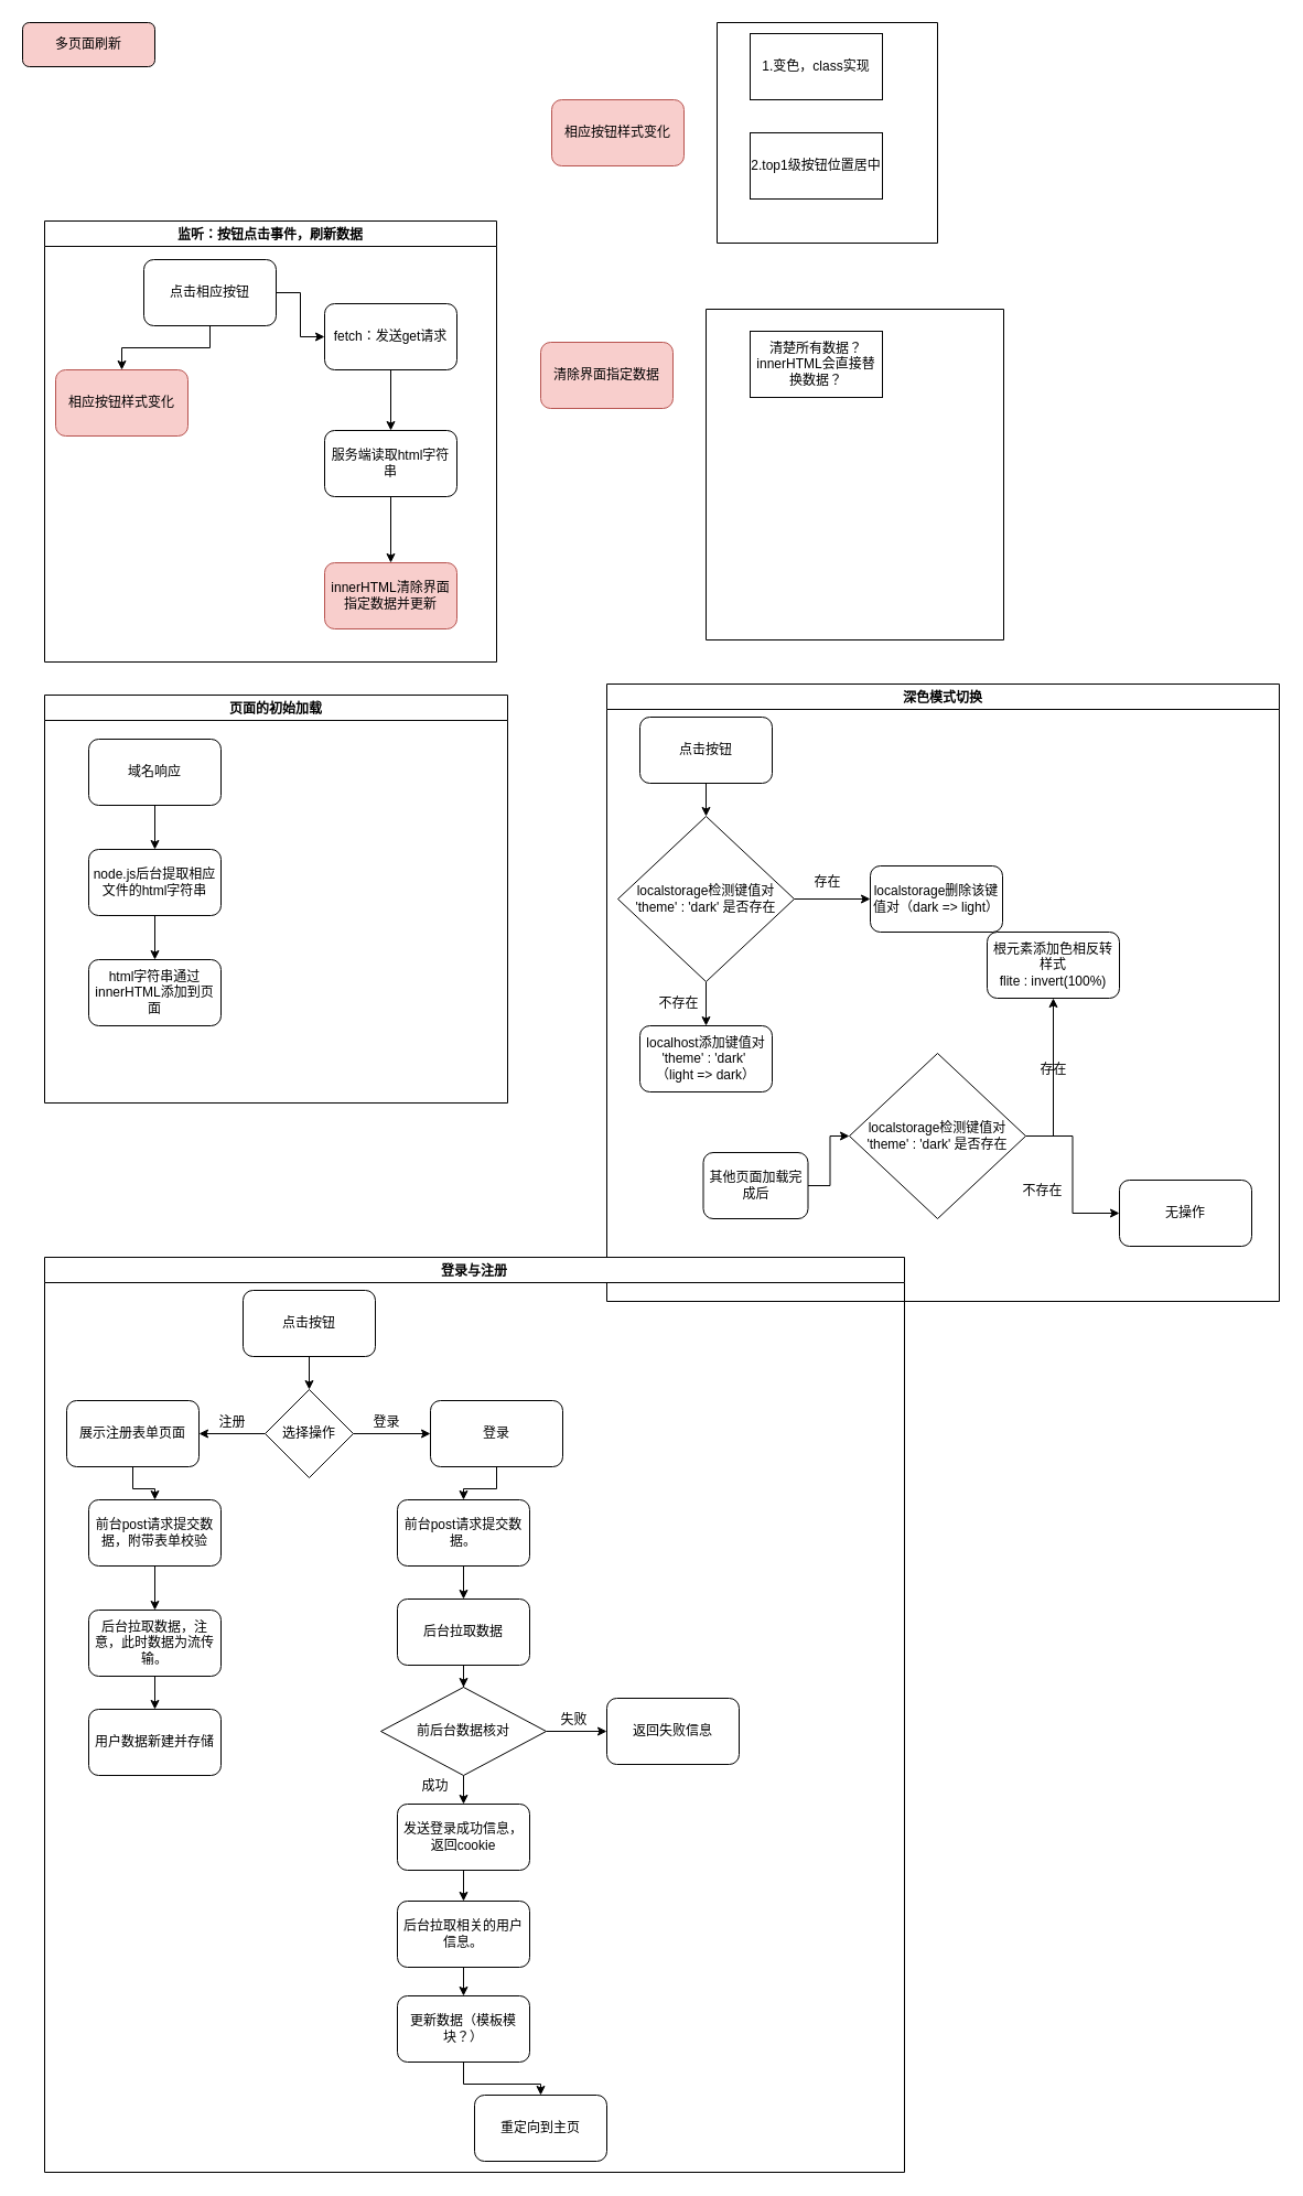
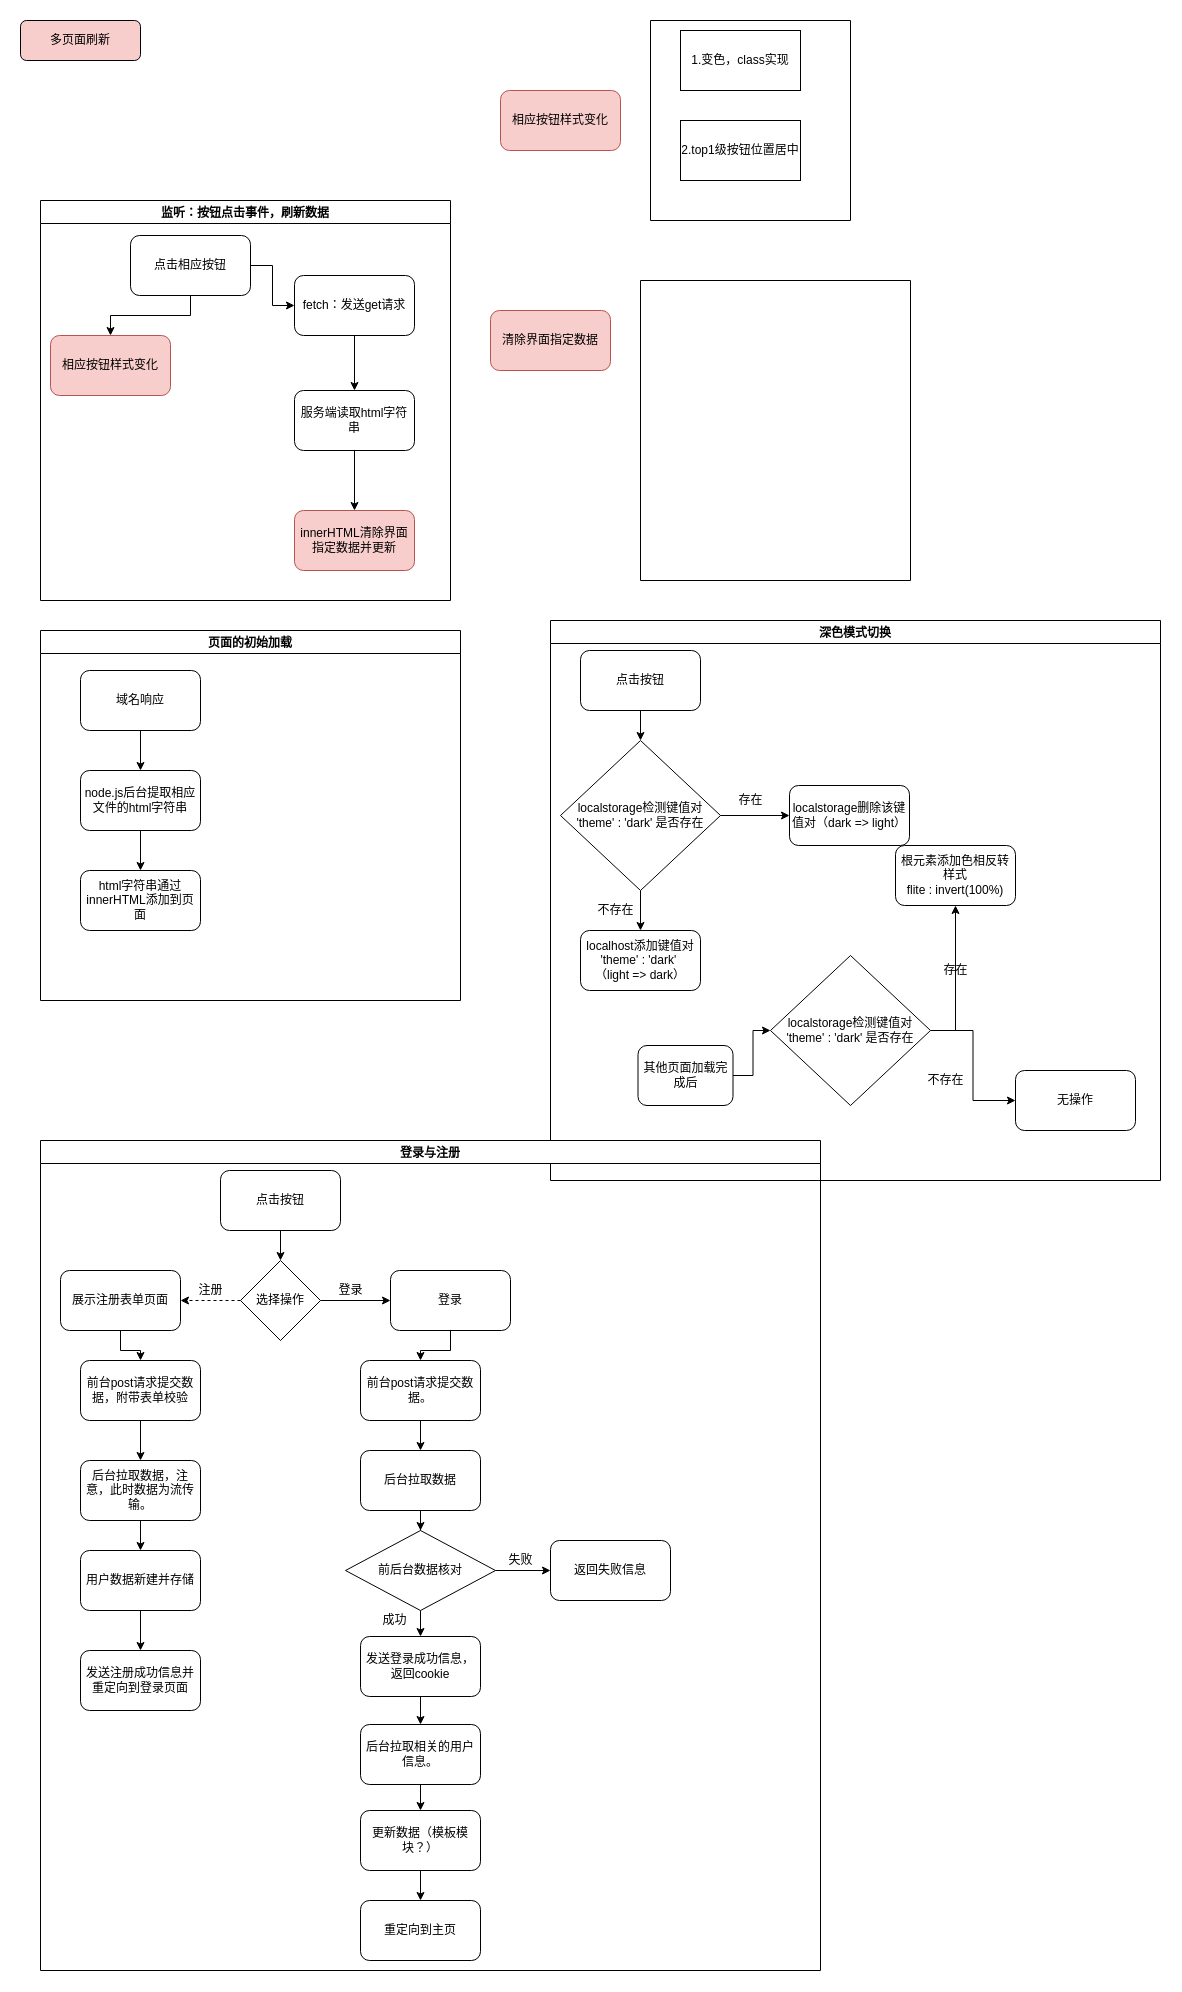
  <mxCell id="0" />
  <mxCell id="1" parent="0" />
  <mxCell id="2" value="多页面刷新" style="rounded=1;whiteSpace=wrap;html=1;fontSize=12;glass=0;strokeWidth=1;shadow=0;fillColor=#f8cecc;" parent="1" vertex="1"><mxGeometry x="20" y="20" width="120" height="40" as="geometry" /></mxCell>
  <mxCell id="3" value="监听：按钮点击事件，刷新数据" style="swimlane;" parent="1" vertex="1"><mxGeometry x="40" y="200" width="410" height="400" as="geometry" /></mxCell>
  <mxCell id="4" value="" style="edgeStyle=orthogonalEdgeStyle;rounded=0;orthogonalLoop=1;jettySize=auto;html=1;" parent="3" source="5" target="10" edge="1"><mxGeometry relative="1" as="geometry" /></mxCell>
  <mxCell id="5" value="点击相应按钮" style="rounded=1;whiteSpace=wrap;html=1;" parent="3" vertex="1"><mxGeometry x="90" y="35" width="120" height="60" as="geometry" /></mxCell>
  <mxCell id="6" value="innerHTML清除界面指定数据并更新" style="whiteSpace=wrap;html=1;rounded=1;fillColor=#f8cecc;strokeColor=#b85450;" parent="3" vertex="1"><mxGeometry x="254" y="310" width="120" height="60" as="geometry" /></mxCell>
  <mxCell id="7" value="" style="edgeStyle=orthogonalEdgeStyle;rounded=0;orthogonalLoop=1;jettySize=auto;html=1;entryX=0.5;entryY=0;entryDx=0;entryDy=0;" parent="3" source="11" target="6" edge="1"><mxGeometry relative="1" as="geometry"><mxPoint x="210" y="260" as="sourcePoint" /><Array as="points" /></mxGeometry></mxCell>
  <mxCell id="8" value="相应按钮样式变化" style="whiteSpace=wrap;html=1;rounded=1;fillColor=#f8cecc;strokeColor=#b85450;" parent="3" vertex="1"><mxGeometry x="10" y="135" width="120" height="60" as="geometry" /></mxCell>
  <mxCell id="9" value="" style="edgeStyle=orthogonalEdgeStyle;rounded=0;orthogonalLoop=1;jettySize=auto;html=1;" parent="3" source="5" target="8" edge="1"><mxGeometry relative="1" as="geometry" /></mxCell>
  <mxCell id="10" value="fetch：发送get请求" style="whiteSpace=wrap;html=1;rounded=1;" parent="3" vertex="1"><mxGeometry x="254" y="75" width="120" height="60" as="geometry" /></mxCell>
  <mxCell id="11" value="服务端读取html字符串" style="whiteSpace=wrap;html=1;rounded=1;" parent="3" vertex="1"><mxGeometry x="254" y="190" width="120" height="60" as="geometry" /></mxCell>
  <mxCell id="12" value="" style="edgeStyle=orthogonalEdgeStyle;rounded=0;orthogonalLoop=1;jettySize=auto;html=1;" parent="3" source="10" target="11" edge="1"><mxGeometry relative="1" as="geometry" /></mxCell>
  <mxCell id="13" value="相应按钮样式变化" style="whiteSpace=wrap;html=1;rounded=1;fillColor=#f8cecc;strokeColor=#b85450;" parent="1" vertex="1"><mxGeometry x="500" y="90" width="120" height="60" as="geometry" /></mxCell>
  <mxCell id="14" value="" style="swimlane;startSize=0;" parent="1" vertex="1"><mxGeometry x="650" y="20" width="200" height="200" as="geometry" /></mxCell>
  <mxCell id="15" value="1.变色，class实现" style="whiteSpace=wrap;html=1;" parent="14" vertex="1"><mxGeometry x="30" y="10" width="120" height="60" as="geometry" /></mxCell>
  <mxCell id="16" value="2.top1级按钮位置居中" style="rounded=0;whiteSpace=wrap;html=1;" parent="14" vertex="1"><mxGeometry x="30" y="100" width="120" height="60" as="geometry" /></mxCell>
  <mxCell id="17" value="清除界面指定数据" style="whiteSpace=wrap;html=1;rounded=1;fillColor=#f8cecc;strokeColor=#b85450;" parent="1" vertex="1"><mxGeometry x="490" y="310" width="120" height="60" as="geometry" /></mxCell>
  <mxCell id="18" value="" style="swimlane;startSize=0;" parent="1" vertex="1"><mxGeometry x="640" y="280" width="270" height="300" as="geometry" /></mxCell>
- <mxCell id="19" value="清楚所有数据？innerHTML会直接替换数据？" style="rounded=0;whiteSpace=wrap;html=1;" parent="18" vertex="1"><mxGeometry x="40" y="20" width="120" height="60" as="geometry" /></mxCell>
  <mxCell id="20" value="页面的初始加载" style="swimlane;" parent="1" vertex="1"><mxGeometry x="40" y="630" width="420" height="370" as="geometry" /></mxCell>
  <mxCell id="21" value="域名响应" style="rounded=1;whiteSpace=wrap;html=1;" parent="20" vertex="1"><mxGeometry x="40" y="40" width="120" height="60" as="geometry" /></mxCell>
  <mxCell id="22" value="" style="edgeStyle=orthogonalEdgeStyle;rounded=0;orthogonalLoop=1;jettySize=auto;html=1;" parent="20" source="23" target="25" edge="1"><mxGeometry relative="1" as="geometry" /></mxCell>
  <mxCell id="23" value="node.js后台提取相应文件的html字符串" style="whiteSpace=wrap;html=1;rounded=1;" parent="20" vertex="1"><mxGeometry x="40" y="140" width="120" height="60" as="geometry" /></mxCell>
  <mxCell id="24" value="" style="edgeStyle=orthogonalEdgeStyle;rounded=0;orthogonalLoop=1;jettySize=auto;html=1;" parent="20" source="21" target="23" edge="1"><mxGeometry relative="1" as="geometry" /></mxCell>
  <mxCell id="25" value="html字符串通过innerHTML添加到页面" style="whiteSpace=wrap;html=1;rounded=1;" parent="20" vertex="1"><mxGeometry x="40" y="240" width="120" height="60" as="geometry" /></mxCell>
  <mxCell id="26" value="深色模式切换" style="swimlane;" parent="1" vertex="1"><mxGeometry x="550" y="620" width="610" height="560" as="geometry"><mxRectangle x="660" y="640" width="100" height="23" as="alternateBounds" /></mxGeometry></mxCell>
  <mxCell id="27" style="edgeStyle=orthogonalEdgeStyle;rounded=0;orthogonalLoop=1;jettySize=auto;html=1;" parent="26" source="28" target="30" edge="1"><mxGeometry relative="1" as="geometry" /></mxCell>
  <mxCell id="28" value="点击按钮" style="rounded=1;whiteSpace=wrap;html=1;" parent="26" vertex="1"><mxGeometry x="30" y="30" width="120" height="60" as="geometry" /></mxCell>
  <mxCell id="29" style="edgeStyle=orthogonalEdgeStyle;rounded=0;orthogonalLoop=1;jettySize=auto;html=1;exitX=0.5;exitY=1;exitDx=0;exitDy=0;" parent="26" source="30" target="34" edge="1"><mxGeometry relative="1" as="geometry" /></mxCell>
  <mxCell id="30" value="&lt;span&gt;localstorage检测键值对 'theme' : 'dark' 是否存在&lt;/span&gt;" style="rhombus;whiteSpace=wrap;html=1;" parent="26" vertex="1"><mxGeometry x="10" y="120" width="160" height="150" as="geometry" /></mxCell>
  <mxCell id="31" value="localstorage删除该键值对（dark =&amp;gt; light）" style="rounded=1;whiteSpace=wrap;html=1;" parent="26" vertex="1"><mxGeometry x="239" y="165" width="120" height="60" as="geometry" /></mxCell>
  <mxCell id="32" style="edgeStyle=orthogonalEdgeStyle;rounded=0;orthogonalLoop=1;jettySize=auto;html=1;" parent="26" source="30" target="31" edge="1"><mxGeometry relative="1" as="geometry"><mxPoint x="280" y="195" as="targetPoint" /></mxGeometry></mxCell>
  <mxCell id="33" value="存在" style="text;html=1;align=center;verticalAlign=middle;resizable=0;points=[];autosize=1;strokeColor=none;fillColor=none;" parent="26" vertex="1"><mxGeometry x="180" y="170" width="40" height="20" as="geometry" /></mxCell>
  <mxCell id="34" value="localhost添加键值对 'theme' : 'dark'&amp;nbsp;&lt;br&gt;（light =&amp;gt; dark）" style="rounded=1;whiteSpace=wrap;html=1;" parent="26" vertex="1"><mxGeometry x="30" y="310" width="120" height="60" as="geometry" /></mxCell>
  <mxCell id="35" value="不存在" style="text;html=1;align=center;verticalAlign=middle;resizable=0;points=[];autosize=1;strokeColor=none;fillColor=none;" parent="26" vertex="1"><mxGeometry x="40" y="280" width="50" height="20" as="geometry" /></mxCell>
  <mxCell id="36" style="edgeStyle=orthogonalEdgeStyle;rounded=0;orthogonalLoop=1;jettySize=auto;html=1;" parent="26" source="37" target="40" edge="1"><mxGeometry relative="1" as="geometry" /></mxCell>
  <mxCell id="37" value="其他页面加载完成后" style="rounded=1;whiteSpace=wrap;html=1;" parent="26" vertex="1"><mxGeometry x="87.5" y="425" width="95" height="60" as="geometry" /></mxCell>
  <mxCell id="38" style="edgeStyle=orthogonalEdgeStyle;rounded=0;orthogonalLoop=1;jettySize=auto;html=1;exitX=1;exitY=0.5;exitDx=0;exitDy=0;" parent="26" source="40" target="41" edge="1"><mxGeometry relative="1" as="geometry" /></mxCell>
  <mxCell id="39" style="edgeStyle=orthogonalEdgeStyle;rounded=0;orthogonalLoop=1;jettySize=auto;html=1;" parent="26" source="40" target="43" edge="1"><mxGeometry relative="1" as="geometry" /></mxCell>
  <mxCell id="40" value="&lt;span&gt;localstorage检测键值对 'theme' : 'dark' 是否存在&lt;/span&gt;" style="rhombus;whiteSpace=wrap;html=1;" parent="26" vertex="1"><mxGeometry x="220" y="335" width="160" height="150" as="geometry" /></mxCell>
  <mxCell id="41" value="根元素添加色相反转样式&lt;br&gt;flite : invert(100%)" style="rounded=1;whiteSpace=wrap;html=1;" parent="26" vertex="1"><mxGeometry x="345" y="225" width="120" height="60" as="geometry" /></mxCell>
  <mxCell id="42" value="存在" style="text;html=1;align=center;verticalAlign=middle;resizable=0;points=[];autosize=1;strokeColor=none;fillColor=none;" parent="26" vertex="1"><mxGeometry x="385" y="340" width="40" height="20" as="geometry" /></mxCell>
  <mxCell id="43" value="无操作" style="rounded=1;whiteSpace=wrap;html=1;" parent="26" vertex="1"><mxGeometry x="465" y="450" width="120" height="60" as="geometry" /></mxCell>
  <mxCell id="44" value="不存在" style="text;html=1;align=center;verticalAlign=middle;resizable=0;points=[];autosize=1;strokeColor=none;fillColor=none;" parent="26" vertex="1"><mxGeometry x="370" y="450" width="50" height="20" as="geometry" /></mxCell>
  <mxCell id="45" value="登录与注册" style="swimlane;" vertex="1" parent="1"><mxGeometry x="40" y="1140" width="780" height="830" as="geometry" /></mxCell>
  <mxCell id="46" value="点击按钮" style="rounded=1;whiteSpace=wrap;html=1;" vertex="1" parent="45"><mxGeometry x="180" y="30" width="120" height="60" as="geometry" /></mxCell>
  <mxCell id="47" style="edgeStyle=orthogonalEdgeStyle;rounded=0;orthogonalLoop=1;jettySize=auto;html=1;" edge="1" parent="45" source="48" target="57"><mxGeometry relative="1" as="geometry" /></mxCell>
  <mxCell id="48" value="展示注册表单页面" style="rounded=1;whiteSpace=wrap;html=1;" vertex="1" parent="45"><mxGeometry x="20" y="130" width="120" height="60" as="geometry" /></mxCell>
- <mxCell id="49" style="edgeStyle=orthogonalEdgeStyle;rounded=0;orthogonalLoop=1;jettySize=auto;html=1;" edge="1" parent="45" source="51" target="48"><mxGeometry relative="1" as="geometry" /></mxCell>
+ <mxCell id="49" style="edgeStyle=orthogonalEdgeStyle;rounded=0;orthogonalLoop=1;jettySize=auto;html=1;dashed=1;" edge="1" parent="45" source="51" target="48"><mxGeometry relative="1" as="geometry" /></mxCell>
  <mxCell id="50" style="edgeStyle=orthogonalEdgeStyle;rounded=0;orthogonalLoop=1;jettySize=auto;html=1;" edge="1" parent="45" source="51" target="54"><mxGeometry relative="1" as="geometry" /></mxCell>
  <mxCell id="51" value="选择操作" style="rhombus;whiteSpace=wrap;html=1;" vertex="1" parent="45"><mxGeometry x="200" y="120" width="80" height="80" as="geometry" /></mxCell>
  <mxCell id="52" style="edgeStyle=orthogonalEdgeStyle;rounded=0;orthogonalLoop=1;jettySize=auto;html=1;" edge="1" parent="45" source="46" target="51"><mxGeometry relative="1" as="geometry" /></mxCell>
  <mxCell id="53" style="edgeStyle=orthogonalEdgeStyle;rounded=0;orthogonalLoop=1;jettySize=auto;html=1;exitX=0.5;exitY=1;exitDx=0;exitDy=0;" edge="1" parent="45" source="54" target="59"><mxGeometry relative="1" as="geometry" /></mxCell>
  <mxCell id="54" value="登录" style="rounded=1;whiteSpace=wrap;html=1;" vertex="1" parent="45"><mxGeometry x="350" y="130" width="120" height="60" as="geometry" /></mxCell>
  <mxCell id="55" value="登录" style="text;html=1;align=center;verticalAlign=middle;resizable=0;points=[];autosize=1;strokeColor=none;fillColor=none;" vertex="1" parent="45"><mxGeometry x="290" y="140" width="40" height="20" as="geometry" /></mxCell>
  <mxCell id="56" style="edgeStyle=orthogonalEdgeStyle;rounded=0;orthogonalLoop=1;jettySize=auto;html=1;" edge="1" parent="45" source="57" target="61"><mxGeometry relative="1" as="geometry" /></mxCell>
  <mxCell id="57" value="前台post请求提交数据，附带表单校验" style="rounded=1;whiteSpace=wrap;html=1;" vertex="1" parent="45"><mxGeometry x="40" y="220" width="120" height="60" as="geometry" /></mxCell>
  <mxCell id="58" style="edgeStyle=orthogonalEdgeStyle;rounded=0;orthogonalLoop=1;jettySize=auto;html=1;exitX=0.5;exitY=1;exitDx=0;exitDy=0;" edge="1" parent="45" source="59" target="66"><mxGeometry relative="1" as="geometry" /></mxCell>
  <mxCell id="59" value="前台post请求提交数据。" style="rounded=1;whiteSpace=wrap;html=1;" vertex="1" parent="45"><mxGeometry x="320" y="220" width="120" height="60" as="geometry" /></mxCell>
  <mxCell id="60" style="edgeStyle=orthogonalEdgeStyle;rounded=0;orthogonalLoop=1;jettySize=auto;html=1;" edge="1" parent="45" source="61" target="63"><mxGeometry relative="1" as="geometry" /></mxCell>
  <mxCell id="61" value="后台拉取数据，注意，此时数据为流传输。" style="rounded=1;whiteSpace=wrap;html=1;" vertex="1" parent="45"><mxGeometry x="40" y="320" width="120" height="60" as="geometry" /></mxCell>
+ <mxCell id="62" style="edgeStyle=orthogonalEdgeStyle;rounded=0;orthogonalLoop=1;jettySize=auto;html=1;exitX=0.5;exitY=1;exitDx=0;exitDy=0;" edge="1" parent="45" source="63" target="64"><mxGeometry relative="1" as="geometry" /></mxCell>
  <mxCell id="63" value="用户数据新建并存储" style="rounded=1;whiteSpace=wrap;html=1;" vertex="1" parent="45"><mxGeometry x="40" y="410" width="120" height="60" as="geometry" /></mxCell>
+ <mxCell id="64" value="发送注册成功信息并重定向到登录页面" style="rounded=1;whiteSpace=wrap;html=1;" vertex="1" parent="45"><mxGeometry x="40" y="510" width="120" height="60" as="geometry" /></mxCell>
  <mxCell id="65" style="edgeStyle=orthogonalEdgeStyle;rounded=0;orthogonalLoop=1;jettySize=auto;html=1;exitX=0.5;exitY=1;exitDx=0;exitDy=0;" edge="1" parent="45" source="66" target="69"><mxGeometry relative="1" as="geometry" /></mxCell>
  <mxCell id="66" value="后台拉取数据" style="rounded=1;whiteSpace=wrap;html=1;" vertex="1" parent="45"><mxGeometry x="320" y="310" width="120" height="60" as="geometry" /></mxCell>
  <mxCell id="67" style="edgeStyle=orthogonalEdgeStyle;rounded=0;orthogonalLoop=1;jettySize=auto;html=1;exitX=1;exitY=0.5;exitDx=0;exitDy=0;" edge="1" parent="45" source="69" target="70"><mxGeometry relative="1" as="geometry" /></mxCell>
  <mxCell id="68" style="edgeStyle=orthogonalEdgeStyle;rounded=0;orthogonalLoop=1;jettySize=auto;html=1;exitX=0.5;exitY=1;exitDx=0;exitDy=0;" edge="1" parent="45" source="69" target="72"><mxGeometry relative="1" as="geometry" /></mxCell>
  <mxCell id="69" value="前后台数据核对" style="rhombus;whiteSpace=wrap;html=1;" vertex="1" parent="45"><mxGeometry x="305" y="390" width="150" height="80" as="geometry" /></mxCell>
  <mxCell id="70" value="返回失败信息" style="rounded=1;whiteSpace=wrap;html=1;" vertex="1" parent="45"><mxGeometry x="510" y="400" width="120" height="60" as="geometry" /></mxCell>
  <mxCell id="71" style="edgeStyle=orthogonalEdgeStyle;rounded=0;orthogonalLoop=1;jettySize=auto;html=1;exitX=0.5;exitY=1;exitDx=0;exitDy=0;" edge="1" parent="45" source="72" target="74"><mxGeometry relative="1" as="geometry" /></mxCell>
  <mxCell id="72" value="发送登录成功信息，返回cookie" style="rounded=1;whiteSpace=wrap;html=1;" vertex="1" parent="45"><mxGeometry x="320" y="496" width="120" height="60" as="geometry" /></mxCell>
  <mxCell id="73" style="edgeStyle=orthogonalEdgeStyle;rounded=0;orthogonalLoop=1;jettySize=auto;html=1;exitX=0.5;exitY=1;exitDx=0;exitDy=0;" edge="1" parent="45" source="74" target="75"><mxGeometry relative="1" as="geometry" /></mxCell>
  <mxCell id="74" value="后台拉取相关的用户信息。" style="rounded=1;whiteSpace=wrap;html=1;" vertex="1" parent="45"><mxGeometry x="320" y="584" width="120" height="60" as="geometry" /></mxCell>
  <mxCell id="75" value="更新数据（模板模块？）" style="rounded=1;whiteSpace=wrap;html=1;" vertex="1" parent="45"><mxGeometry x="320" y="670" width="120" height="60" as="geometry" /></mxCell>
- <mxCell id="76" value="重定向到主页" style="whiteSpace=wrap;html=1;rounded=1;" vertex="1" parent="45"><mxGeometry x="390" y="760" width="120" height="60" as="geometry" /></mxCell>
+ <mxCell id="76" value="重定向到主页" style="whiteSpace=wrap;html=1;rounded=1;" vertex="1" parent="45"><mxGeometry x="320" y="760" width="120" height="60" as="geometry" /></mxCell>
  <mxCell id="77" value="" style="edgeStyle=orthogonalEdgeStyle;rounded=0;orthogonalLoop=1;jettySize=auto;html=1;" edge="1" parent="45" source="75" target="76"><mxGeometry relative="1" as="geometry" /></mxCell>
  <mxCell id="78" value="失败" style="text;html=1;align=center;verticalAlign=middle;resizable=0;points=[];autosize=1;strokeColor=none;fillColor=none;" vertex="1" parent="45"><mxGeometry x="460" y="410" width="40" height="20" as="geometry" /></mxCell>
  <mxCell id="79" value="成功" style="text;html=1;align=center;verticalAlign=middle;resizable=0;points=[];autosize=1;strokeColor=none;fillColor=none;" vertex="1" parent="45"><mxGeometry x="334" y="470" width="40" height="20" as="geometry" /></mxCell>
  <mxCell id="80" value="注册" style="text;html=1;align=center;verticalAlign=middle;resizable=0;points=[];autosize=1;strokeColor=none;fillColor=none;" vertex="1" parent="45"><mxGeometry x="150" y="140" width="40" height="20" as="geometry" /></mxCell>
